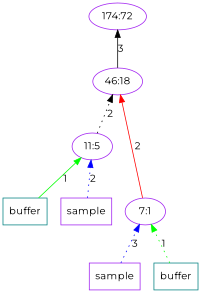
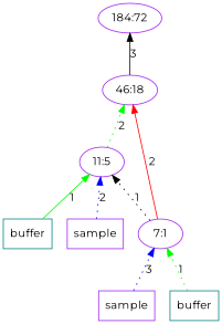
  digraph {
    fontname=Montserrat
    rankdir=BT
    node [color=purple fontname=Montserrat]
    edge [color=black fontname=Montserrat style=dotted]
-   n1 [label="174:72"]
+   n1 [label="184:72"]
    n2 [label="46:18"]
    n3 [label="11:5"]
    n4 [color=teal label=buffer shape=box]
    n5 [label=sample shape=box]
    n6 [label="7:1"]
    n7 [label=sample shape=box]
    n8 [color=teal label=buffer shape=box]
    n2 -> n1 [label=3 style=solid]
-   n3 -> n2 [label=2]
+   n3 -> n2 [color=green label=2]
    n4 -> n3 [color=green label=1 style=solid]
    n5 -> n3 [color=blue label=2]
    n6 -> n2 [color=red label=2 style=solid]
+   n6 -> n3 [label=1]
    n7 -> n6 [color=blue label=3]
    n8 -> n6 [color=green label=1]
  }
